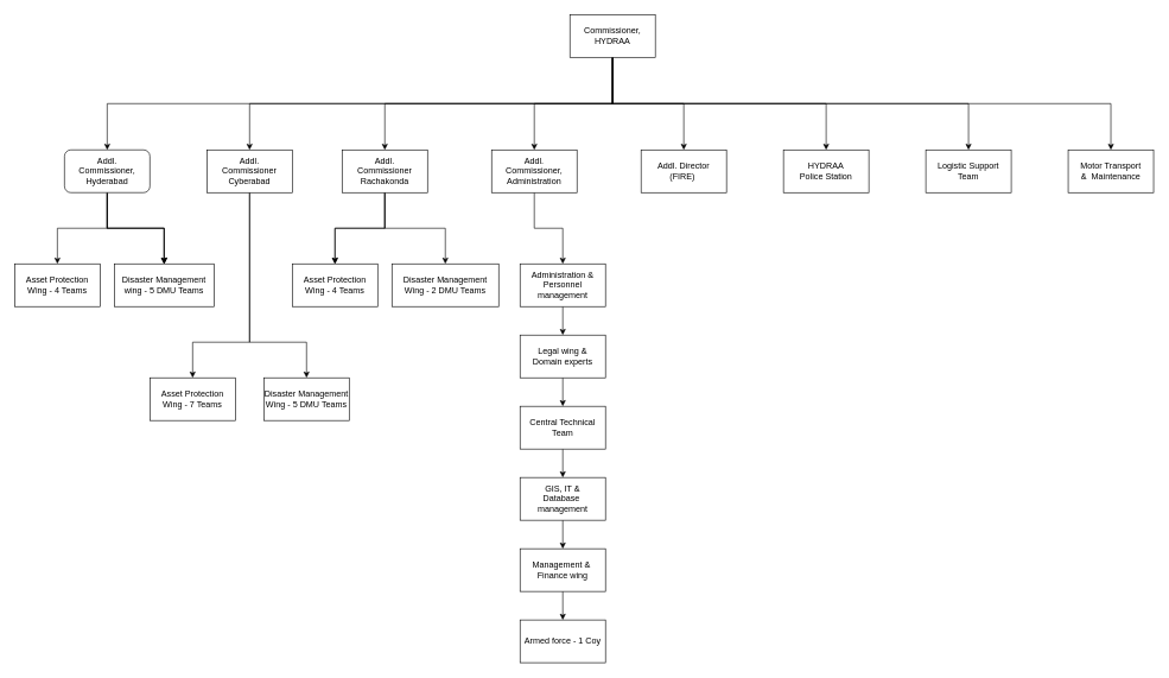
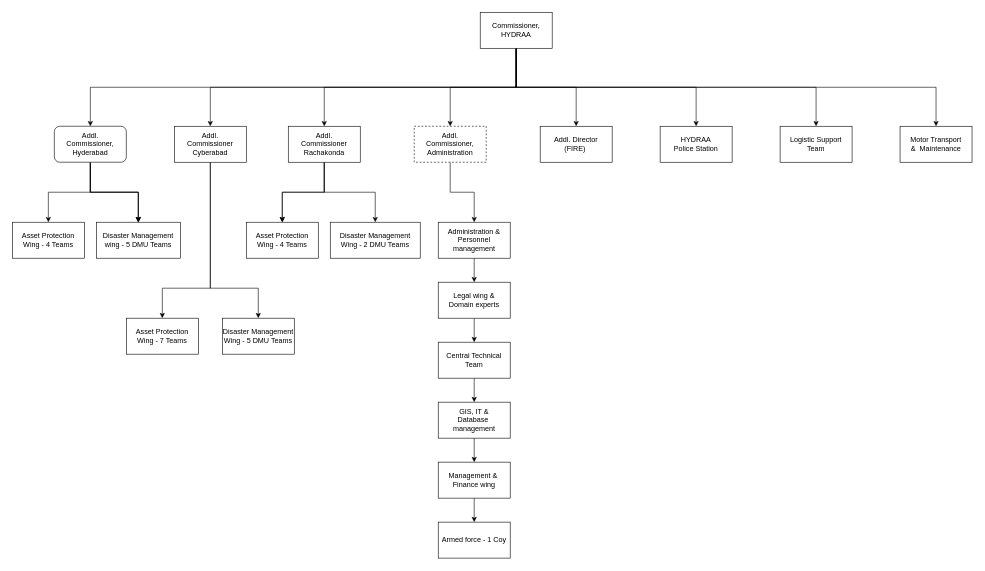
  <mxCell id="0" />
  <mxCell id="1" parent="0" />
  <mxCell id="2" style="edgeStyle=orthogonalEdgeStyle;rounded=0;orthogonalLoop=1;jettySize=auto;html=1;exitX=0.5;exitY=1;exitDx=0;exitDy=0;entryX=0.5;entryY=0;entryDx=0;entryDy=0;" edge="1" parent="1" source="10" target="24"><mxGeometry relative="1" as="geometry" /></mxCell>
  <mxCell id="3" style="edgeStyle=orthogonalEdgeStyle;rounded=0;orthogonalLoop=1;jettySize=auto;html=1;exitX=0.5;exitY=1;exitDx=0;exitDy=0;entryX=0.5;entryY=0;entryDx=0;entryDy=0;" edge="1" parent="1" source="10" target="22"><mxGeometry relative="1" as="geometry" /></mxCell>
  <mxCell id="4" style="edgeStyle=orthogonalEdgeStyle;rounded=0;orthogonalLoop=1;jettySize=auto;html=1;exitX=0.5;exitY=1;exitDx=0;exitDy=0;" edge="1" parent="1" source="10" target="18"><mxGeometry relative="1" as="geometry" /></mxCell>
  <mxCell id="5" style="edgeStyle=orthogonalEdgeStyle;rounded=0;orthogonalLoop=1;jettySize=auto;html=1;exitX=0.5;exitY=1;exitDx=0;exitDy=0;" edge="1" parent="1" source="10" target="15"><mxGeometry relative="1" as="geometry" /></mxCell>
  <mxCell id="6" style="edgeStyle=orthogonalEdgeStyle;rounded=0;orthogonalLoop=1;jettySize=auto;html=1;exitX=0.5;exitY=1;exitDx=0;exitDy=0;entryX=0.5;entryY=0;entryDx=0;entryDy=0;" edge="1" parent="1" source="10" target="25"><mxGeometry relative="1" as="geometry" /></mxCell>
  <mxCell id="7" style="edgeStyle=orthogonalEdgeStyle;rounded=0;orthogonalLoop=1;jettySize=auto;html=1;exitX=0.5;exitY=1;exitDx=0;exitDy=0;" edge="1" parent="1" source="10" target="26"><mxGeometry relative="1" as="geometry" /></mxCell>
  <mxCell id="8" style="edgeStyle=orthogonalEdgeStyle;rounded=0;orthogonalLoop=1;jettySize=auto;html=1;exitX=0.5;exitY=1;exitDx=0;exitDy=0;" edge="1" parent="1" source="10" target="27"><mxGeometry relative="1" as="geometry" /></mxCell>
  <mxCell id="9" style="edgeStyle=orthogonalEdgeStyle;rounded=0;orthogonalLoop=1;jettySize=auto;html=1;exitX=0.5;exitY=1;exitDx=0;exitDy=0;" edge="1" parent="1" source="10" target="28"><mxGeometry relative="1" as="geometry" /></mxCell>
  <mxCell id="10" value="Commissioner,&lt;div&gt;HYDRAA&lt;/div&gt;" style="rounded=0;whiteSpace=wrap;html=1;" vertex="1" parent="1"><mxGeometry x="800" y="20" width="120" height="60" as="geometry" /></mxCell>
  <mxCell id="11" value="" style="edgeStyle=orthogonalEdgeStyle;rounded=0;orthogonalLoop=1;jettySize=auto;html=1;" edge="1" parent="1" source="15" target="29"><mxGeometry relative="1" as="geometry" /></mxCell>
  <mxCell id="12" value="" style="edgeStyle=orthogonalEdgeStyle;rounded=0;orthogonalLoop=1;jettySize=auto;html=1;" edge="1" parent="1" source="15" target="29"><mxGeometry relative="1" as="geometry" /></mxCell>
  <mxCell id="13" value="" style="edgeStyle=orthogonalEdgeStyle;rounded=0;orthogonalLoop=1;jettySize=auto;html=1;" edge="1" parent="1" source="15" target="29"><mxGeometry relative="1" as="geometry" /></mxCell>
  <mxCell id="14" value="" style="edgeStyle=orthogonalEdgeStyle;rounded=0;orthogonalLoop=1;jettySize=auto;html=1;fontStyle=1" edge="1" parent="1" source="15" target="30"><mxGeometry relative="1" as="geometry" /></mxCell>
  <mxCell id="15" value="Addl.&lt;br&gt;Commissioner,&lt;div&gt;Hyderabad&lt;/div&gt;" style="whiteSpace=wrap;html=1;rounded=1;" vertex="1" parent="1"><mxGeometry x="90" y="210" width="120" height="60" as="geometry" /></mxCell>
  <mxCell id="16" value="" style="edgeStyle=orthogonalEdgeStyle;rounded=0;orthogonalLoop=1;jettySize=auto;html=1;" edge="1" parent="1" source="18" target="31"><mxGeometry relative="1" as="geometry"><Array as="points"><mxPoint x="350" y="480" /><mxPoint x="270" y="480" /></Array></mxGeometry></mxCell>
  <mxCell id="17" value="" style="edgeStyle=orthogonalEdgeStyle;rounded=0;orthogonalLoop=1;jettySize=auto;html=1;" edge="1" parent="1" source="18" target="32"><mxGeometry relative="1" as="geometry"><Array as="points"><mxPoint x="350" y="480" /><mxPoint x="430" y="480" /></Array></mxGeometry></mxCell>
  <mxCell id="18" value="Addl.&lt;div&gt;Commissioner&lt;br style=&quot;forced-color-adjust: none; color: rgb(0, 0, 0); font-family: Helvetica; font-size: 12px; font-style: normal; font-variant-ligatures: normal; font-variant-caps: normal; font-weight: 400; letter-spacing: normal; orphans: 2; text-align: center; text-indent: 0px; text-transform: none; widows: 2; word-spacing: 0px; -webkit-text-stroke-width: 0px; white-space: normal; background-color: rgb(236, 236, 236); text-decoration-thickness: initial; text-decoration-style: initial; text-decoration-color: initial;&quot;&gt;Cyberabad&lt;/div&gt;" style="rounded=0;whiteSpace=wrap;html=1;" vertex="1" parent="1"><mxGeometry x="290" y="210" width="120" height="60" as="geometry" /></mxCell>
  <mxCell id="19" value="" style="edgeStyle=orthogonalEdgeStyle;rounded=0;orthogonalLoop=1;jettySize=auto;html=1;" edge="1" parent="1" source="22" target="33"><mxGeometry relative="1" as="geometry" /></mxCell>
  <mxCell id="20" value="" style="edgeStyle=orthogonalEdgeStyle;rounded=0;orthogonalLoop=1;jettySize=auto;html=1;" edge="1" parent="1" source="22" target="33"><mxGeometry relative="1" as="geometry" /></mxCell>
  <mxCell id="21" value="" style="edgeStyle=orthogonalEdgeStyle;rounded=0;orthogonalLoop=1;jettySize=auto;html=1;" edge="1" parent="1" source="22" target="34"><mxGeometry relative="1" as="geometry" /></mxCell>
  <mxCell id="22" value="Addl.&lt;div&gt;Commissioner&lt;br&gt;Rachakonda&lt;/div&gt;" style="rounded=0;whiteSpace=wrap;html=1;" vertex="1" parent="1"><mxGeometry x="480" y="210" width="120" height="60" as="geometry" /></mxCell>
  <mxCell id="23" value="" style="edgeStyle=orthogonalEdgeStyle;rounded=0;orthogonalLoop=1;jettySize=auto;html=1;" edge="1" parent="1" source="24" target="36"><mxGeometry relative="1" as="geometry" /></mxCell>
- <mxCell id="24" value="Addl.&lt;div&gt;Commissioner,&lt;/div&gt;&lt;div&gt;Administration&lt;/div&gt;" style="rounded=0;whiteSpace=wrap;html=1;" vertex="1" parent="1"><mxGeometry x="690" y="210" width="120" height="60" as="geometry" /></mxCell>
+ <mxCell id="24" value="Addl.&lt;div&gt;Commissioner,&lt;/div&gt;&lt;div&gt;Administration&lt;/div&gt;" style="rounded=0;whiteSpace=wrap;html=1;dashed=1;" vertex="1" parent="1"><mxGeometry x="690" y="210" width="120" height="60" as="geometry" /></mxCell>
  <mxCell id="25" value="Addl. Director&lt;div&gt;(FIRE)&amp;nbsp;&lt;/div&gt;" style="rounded=0;whiteSpace=wrap;html=1;" vertex="1" parent="1"><mxGeometry x="900" y="210" width="120" height="60" as="geometry" /></mxCell>
  <mxCell id="26" value="HYDRAA&lt;div&gt;Police Station&lt;/div&gt;" style="rounded=0;whiteSpace=wrap;html=1;" vertex="1" parent="1"><mxGeometry x="1100" y="210" width="120" height="60" as="geometry" /></mxCell>
  <mxCell id="27" value="Logistic Support Team" style="rounded=0;whiteSpace=wrap;html=1;" vertex="1" parent="1"><mxGeometry x="1300" y="210" width="120" height="60" as="geometry" /></mxCell>
  <mxCell id="28" value="Motor Transport&lt;div&gt;&amp;amp;&amp;nbsp; Maintenance&lt;/div&gt;" style="rounded=0;whiteSpace=wrap;html=1;" vertex="1" parent="1"><mxGeometry x="1500" y="210" width="120" height="60" as="geometry" /></mxCell>
  <mxCell id="29" value="Disaster Management wing - 5 DMU Teams" style="rounded=0;whiteSpace=wrap;html=1;" vertex="1" parent="1"><mxGeometry x="160" y="370" width="140" height="60" as="geometry" /></mxCell>
  <mxCell id="30" value="Asset Protection Wing - 4 Teams" style="rounded=0;whiteSpace=wrap;html=1;" vertex="1" parent="1"><mxGeometry x="20" y="370" width="120" height="60" as="geometry" /></mxCell>
  <mxCell id="31" value="Asset Protection Wing - 7 Teams" style="rounded=0;whiteSpace=wrap;html=1;" vertex="1" parent="1"><mxGeometry x="210" y="530" width="120" height="60" as="geometry" /></mxCell>
  <mxCell id="32" value="Disaster Management Wing - 5 DMU Teams" style="rounded=0;whiteSpace=wrap;html=1;" vertex="1" parent="1"><mxGeometry x="370" y="530" width="120" height="60" as="geometry" /></mxCell>
  <mxCell id="33" value="Asset Protection Wing - 4 Teams" style="rounded=0;whiteSpace=wrap;html=1;" vertex="1" parent="1"><mxGeometry x="410" y="370" width="120" height="60" as="geometry" /></mxCell>
  <mxCell id="34" value="Disaster Management Wing - 2 DMU Teams" style="rounded=0;whiteSpace=wrap;html=1;" vertex="1" parent="1"><mxGeometry x="550" y="370" width="150" height="60" as="geometry" /></mxCell>
  <mxCell id="35" value="" style="edgeStyle=orthogonalEdgeStyle;rounded=0;orthogonalLoop=1;jettySize=auto;html=1;" edge="1" parent="1" source="36" target="38"><mxGeometry relative="1" as="geometry" /></mxCell>
  <mxCell id="36" value="Administration &amp;amp;&lt;div&gt;Personnel management&lt;/div&gt;" style="rounded=0;whiteSpace=wrap;html=1;" vertex="1" parent="1"><mxGeometry x="730" y="370" width="120" height="60" as="geometry" /></mxCell>
  <mxCell id="37" value="" style="edgeStyle=orthogonalEdgeStyle;rounded=0;orthogonalLoop=1;jettySize=auto;html=1;" edge="1" parent="1" source="38" target="40"><mxGeometry relative="1" as="geometry" /></mxCell>
  <mxCell id="38" value="Legal wing &amp;amp;&lt;div&gt;Domain experts&lt;/div&gt;" style="rounded=0;whiteSpace=wrap;html=1;" vertex="1" parent="1"><mxGeometry x="730" y="470" width="120" height="60" as="geometry" /></mxCell>
  <mxCell id="39" value="" style="edgeStyle=orthogonalEdgeStyle;rounded=0;orthogonalLoop=1;jettySize=auto;html=1;" edge="1" parent="1" source="40" target="42"><mxGeometry relative="1" as="geometry" /></mxCell>
  <mxCell id="40" value="Central Technical Team" style="rounded=0;whiteSpace=wrap;html=1;" vertex="1" parent="1"><mxGeometry x="730" y="570" width="120" height="60" as="geometry" /></mxCell>
  <mxCell id="41" value="" style="edgeStyle=orthogonalEdgeStyle;rounded=0;orthogonalLoop=1;jettySize=auto;html=1;" edge="1" parent="1" source="42" target="44"><mxGeometry relative="1" as="geometry" /></mxCell>
  <mxCell id="42" value="GIS, IT &amp;amp;&lt;div&gt;Database&amp;nbsp;&lt;/div&gt;&lt;div&gt;management&lt;/div&gt;" style="rounded=0;whiteSpace=wrap;html=1;" vertex="1" parent="1"><mxGeometry x="730" y="670" width="120" height="60" as="geometry" /></mxCell>
  <mxCell id="43" value="" style="edgeStyle=orthogonalEdgeStyle;rounded=0;orthogonalLoop=1;jettySize=auto;html=1;" edge="1" parent="1" source="44" target="45"><mxGeometry relative="1" as="geometry" /></mxCell>
  <mxCell id="44" value="Management &amp;amp;&amp;nbsp;&lt;div&gt;Finance wing&lt;/div&gt;" style="rounded=0;whiteSpace=wrap;html=1;" vertex="1" parent="1"><mxGeometry x="730" y="770" width="120" height="60" as="geometry" /></mxCell>
  <mxCell id="45" value="Armed force - 1 Coy" style="rounded=0;whiteSpace=wrap;html=1;" vertex="1" parent="1"><mxGeometry x="730" y="870" width="120" height="60" as="geometry" /></mxCell>
